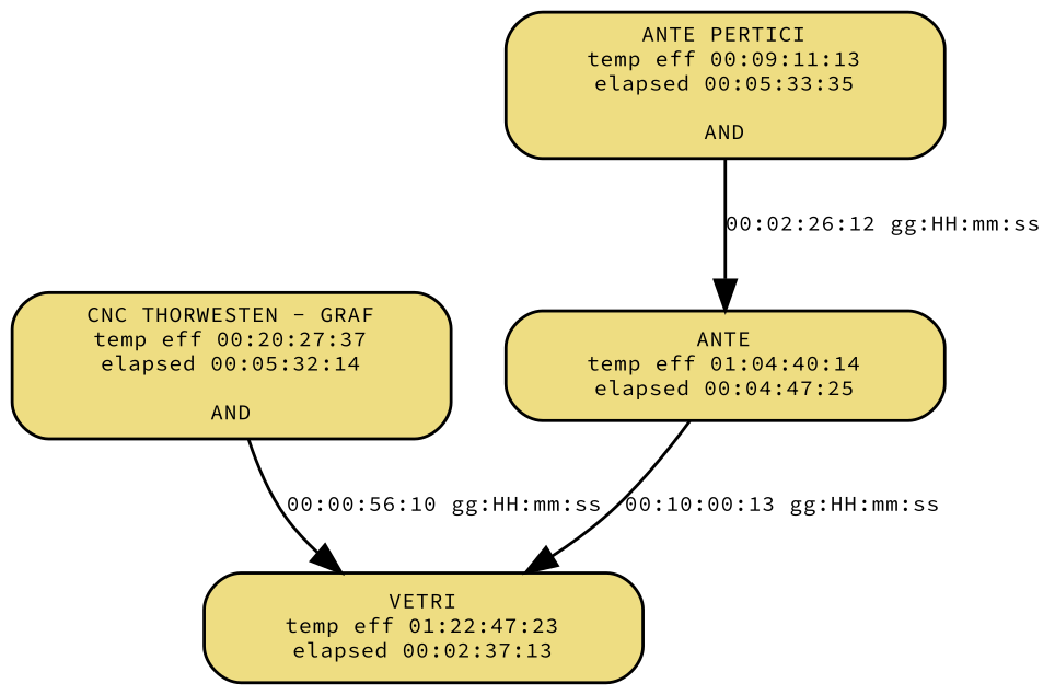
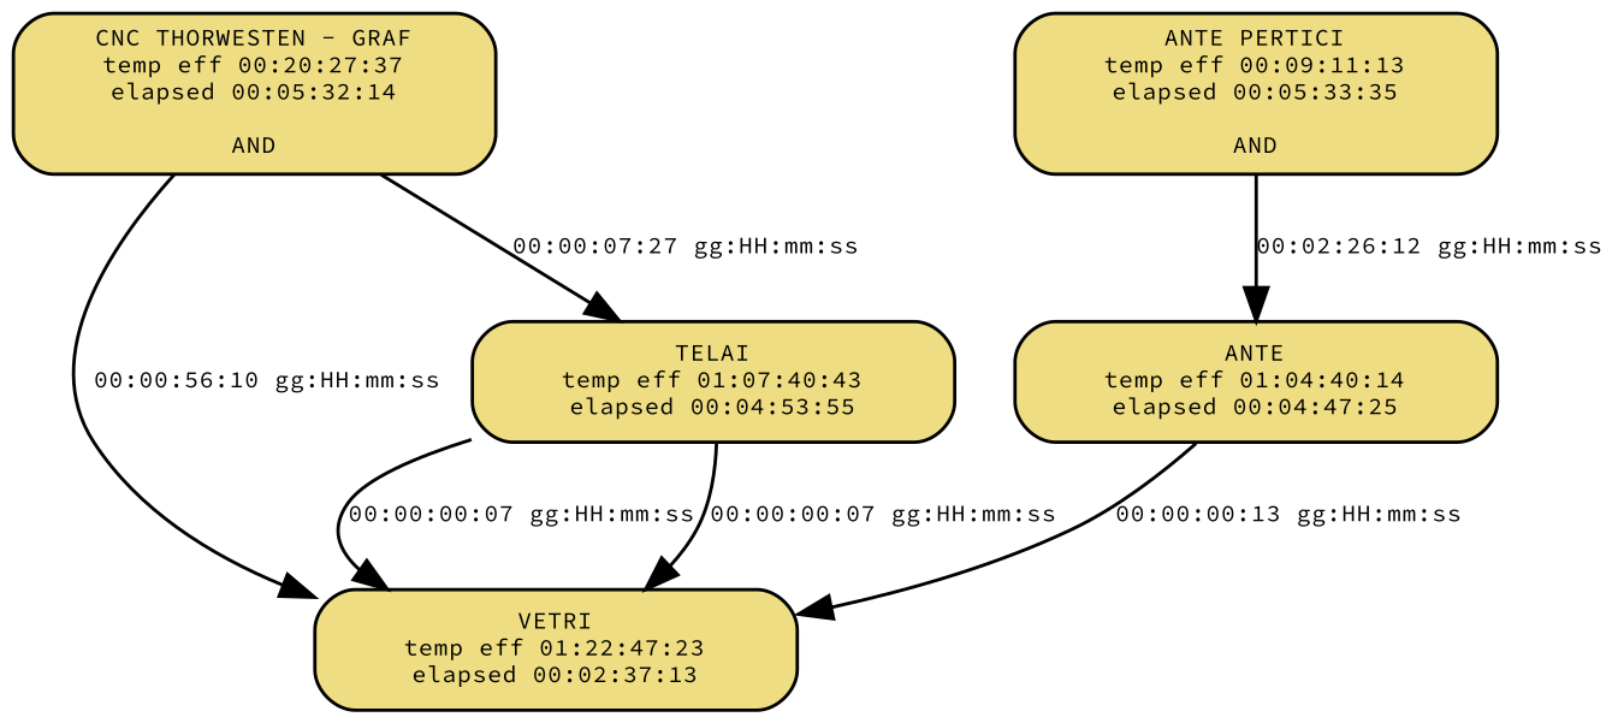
  digraph {
    fontname="Source Code Pro"
    node [fillcolor=lightgoldenrod fontname="Source Code Pro" fontsize=7 shape=box style="filled, rounded"]
    edge [fontname="Source Code Pro" fontsize=7]
    n1 [label="ANTE\n temp eff 01:04:40:14 \n elapsed 00:04:47:25 \n" width=2]
    n2 [label="VETRI\n temp eff 01:22:47:23 \n elapsed 00:02:37:13 \n" width=2]
    n3 [label="ANTE PERTICI\n temp eff 00:09:11:13 \n elapsed 00:05:33:35 \n\n AND " width=2]
    n4 [label="CNC THORWESTEN - GRAF\n temp eff 00:20:27:37 \n elapsed 00:05:32:14 \n\n AND " width=2]
-   n1 -> n2 [label="00:10:00:13 gg:HH:mm:ss"]
+   n5 [label="TELAI\n temp eff 01:07:40:43 \n elapsed 00:04:53:55 \n" width=2]
+   n1 -> n2 [label="00:00:00:13 gg:HH:mm:ss"]
    n3 -> n1 [label="00:02:26:12 gg:HH:mm:ss"]
    n4 -> n2 [label="00:00:56:10 gg:HH:mm:ss"]
+   n4 -> n5 [label="00:00:07:27 gg:HH:mm:ss"]
+   n5 -> n2 [label="00:00:00:07 gg:HH:mm:ss"]
+   n5 -> n2 [label="00:00:00:07 gg:HH:mm:ss"]
  }
